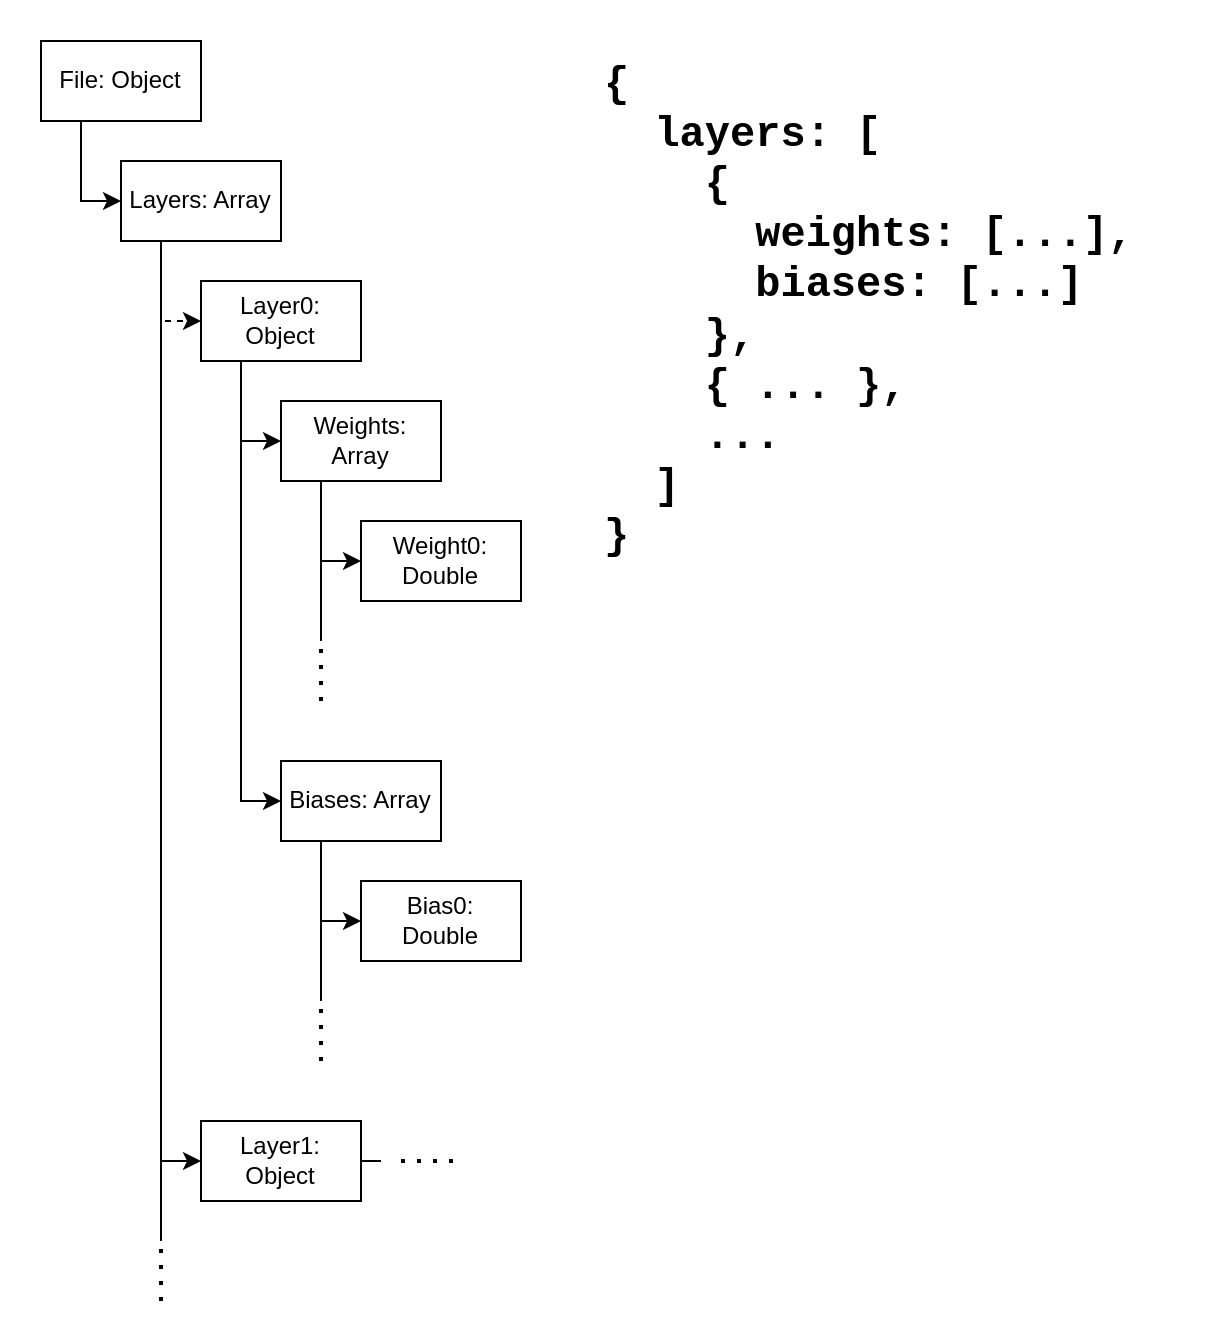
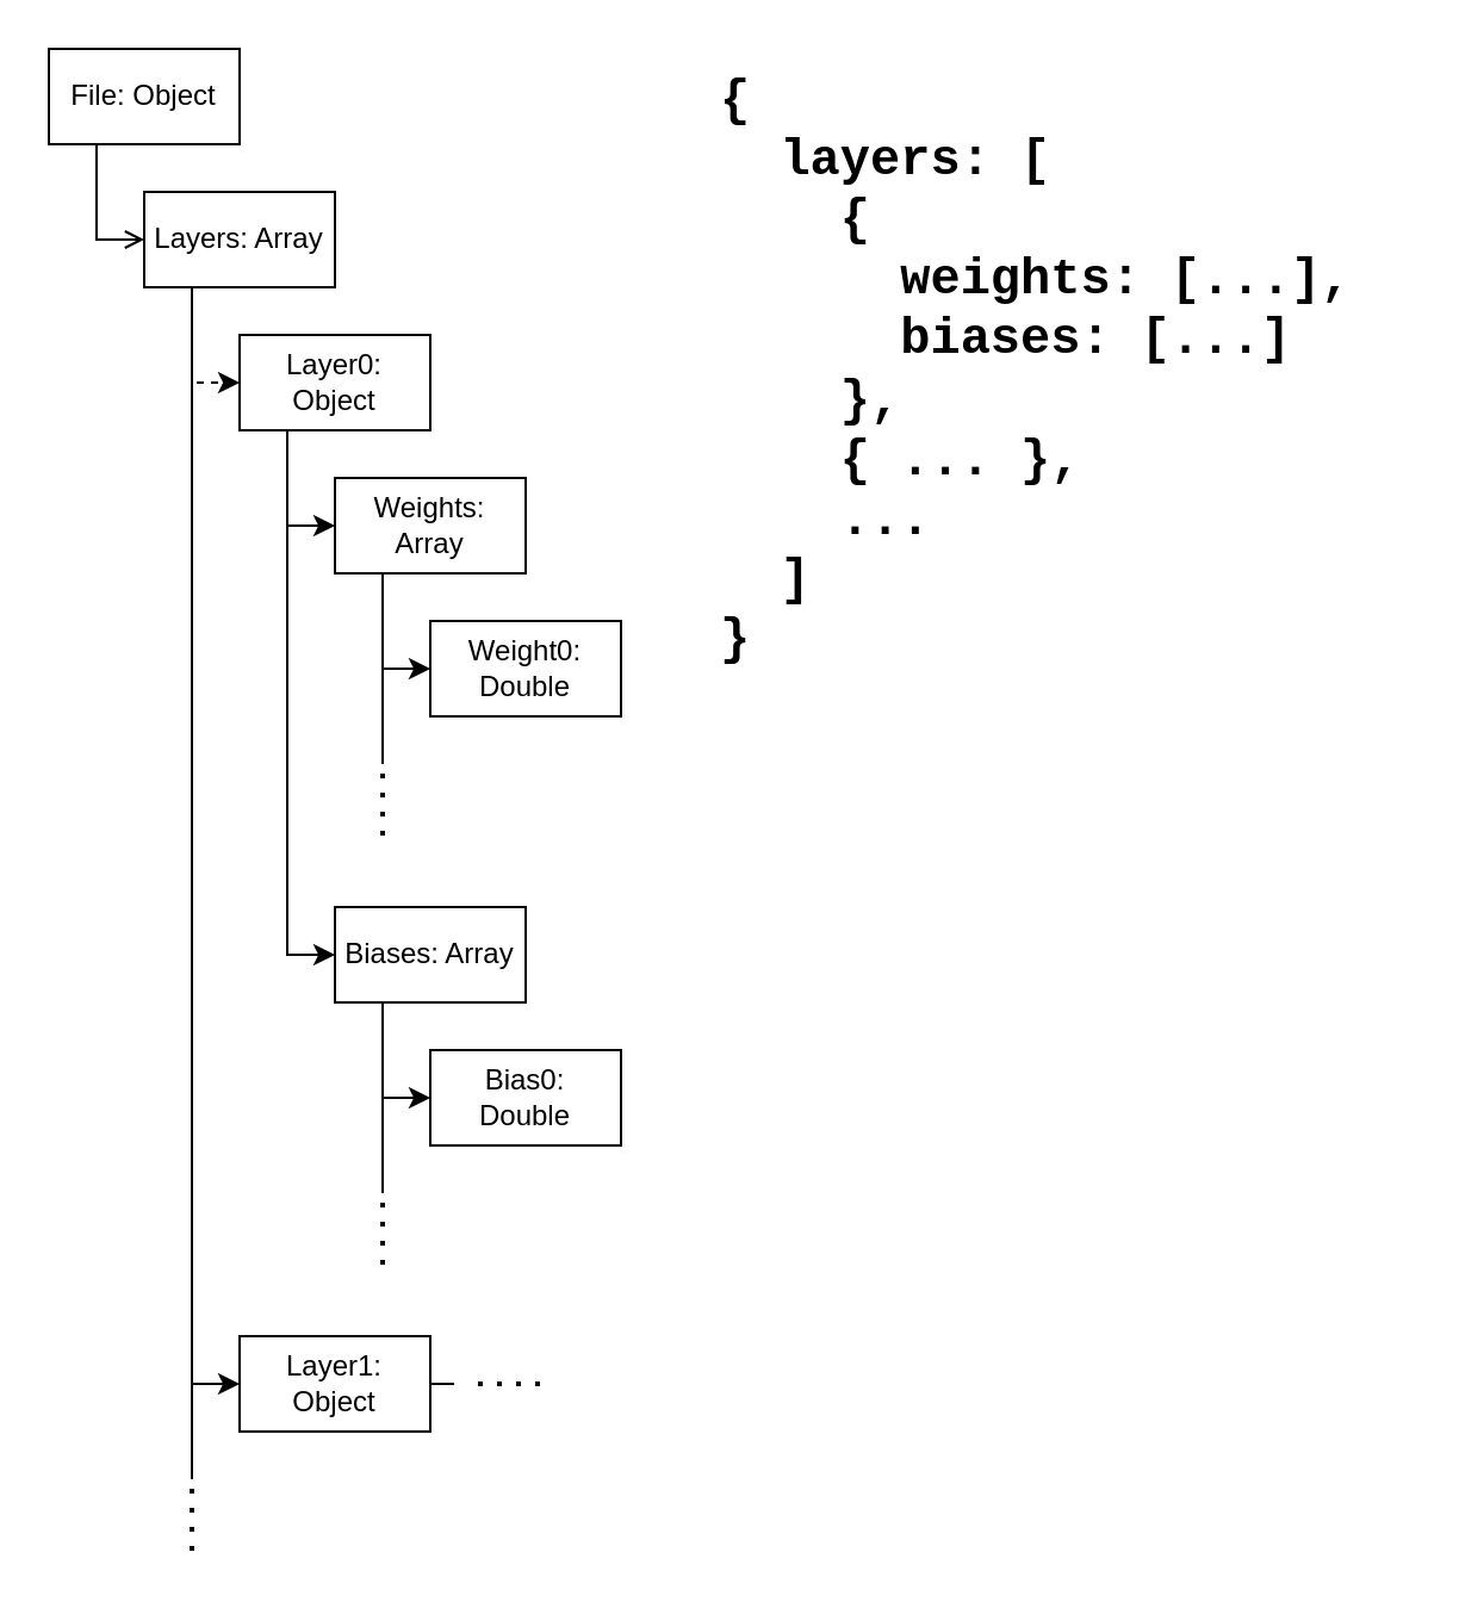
  <mxCell id="0" />
  <mxCell id="1" parent="0" />
- <mxCell id="2" style="edgeStyle=orthogonalEdgeStyle;rounded=0;orthogonalLoop=1;jettySize=auto;html=1;exitX=0.25;exitY=1;exitDx=0;exitDy=0;entryX=0;entryY=0.5;entryDx=0;entryDy=0;" edge="1" parent="1" source="3" target="7"><mxGeometry relative="1" as="geometry" /></mxCell>
+ <mxCell id="2" style="edgeStyle=orthogonalEdgeStyle;rounded=0;orthogonalLoop=1;jettySize=auto;html=1;exitX=0.25;exitY=1;exitDx=0;exitDy=0;entryX=0;entryY=0.5;entryDx=0;entryDy=0;endArrow=open;" edge="1" parent="1" source="3" target="7"><mxGeometry relative="1" as="geometry" /></mxCell>
  <mxCell id="3" value="File: Object" style="rounded=0;whiteSpace=wrap;html=1;" vertex="1" parent="1"><mxGeometry x="20" y="20" width="80" height="40" as="geometry" /></mxCell>
  <mxCell id="4" style="edgeStyle=orthogonalEdgeStyle;rounded=0;orthogonalLoop=1;jettySize=auto;html=1;exitX=0.25;exitY=1;exitDx=0;exitDy=0;entryX=0;entryY=0.5;entryDx=0;entryDy=0;dashed=1;" edge="1" parent="1" source="7" target="10"><mxGeometry relative="1" as="geometry" /></mxCell>
  <mxCell id="5" style="edgeStyle=orthogonalEdgeStyle;rounded=0;orthogonalLoop=1;jettySize=auto;html=1;exitX=0.25;exitY=1;exitDx=0;exitDy=0;entryX=0;entryY=0.5;entryDx=0;entryDy=0;" edge="1" parent="1" source="7" target="20"><mxGeometry relative="1" as="geometry" /></mxCell>
  <mxCell id="6" style="edgeStyle=orthogonalEdgeStyle;rounded=0;orthogonalLoop=1;jettySize=auto;html=1;exitX=0.25;exitY=1;exitDx=0;exitDy=0;endArrow=none;endFill=0;" edge="1" parent="1" source="7"><mxGeometry relative="1" as="geometry"><mxPoint x="80" y="620" as="targetPoint" /><mxPoint x="80" y="110" as="sourcePoint" /></mxGeometry></mxCell>
  <mxCell id="7" value="Layers: Array" style="rounded=0;whiteSpace=wrap;html=1;" vertex="1" parent="1"><mxGeometry x="60" y="80" width="80" height="40" as="geometry" /></mxCell>
  <mxCell id="8" style="edgeStyle=orthogonalEdgeStyle;rounded=0;orthogonalLoop=1;jettySize=auto;html=1;exitX=0.25;exitY=1;exitDx=0;exitDy=0;entryX=0;entryY=0.5;entryDx=0;entryDy=0;" edge="1" parent="1" source="10" target="13"><mxGeometry relative="1" as="geometry" /></mxCell>
  <mxCell id="9" style="edgeStyle=orthogonalEdgeStyle;rounded=0;orthogonalLoop=1;jettySize=auto;html=1;exitX=0.25;exitY=1;exitDx=0;exitDy=0;entryX=0;entryY=0.5;entryDx=0;entryDy=0;" edge="1" parent="1" source="10" target="16"><mxGeometry relative="1" as="geometry" /></mxCell>
  <mxCell id="10" value="Layer0: Object" style="rounded=0;whiteSpace=wrap;html=1;" vertex="1" parent="1"><mxGeometry x="100" y="140" width="80" height="40" as="geometry" /></mxCell>
  <mxCell id="11" style="edgeStyle=orthogonalEdgeStyle;rounded=0;orthogonalLoop=1;jettySize=auto;html=1;exitX=0.25;exitY=1;exitDx=0;exitDy=0;entryX=0;entryY=0.5;entryDx=0;entryDy=0;" edge="1" parent="1" source="13" target="17"><mxGeometry relative="1" as="geometry" /></mxCell>
  <mxCell id="12" style="edgeStyle=orthogonalEdgeStyle;rounded=0;orthogonalLoop=1;jettySize=auto;html=1;exitX=0.25;exitY=1;exitDx=0;exitDy=0;endArrow=none;endFill=0;" edge="1" parent="1" source="13"><mxGeometry relative="1" as="geometry"><mxPoint x="160" y="320" as="targetPoint" /></mxGeometry></mxCell>
  <mxCell id="13" value="Weights:&lt;br&gt;Array" style="rounded=0;whiteSpace=wrap;html=1;" vertex="1" parent="1"><mxGeometry x="140" y="200" width="80" height="40" as="geometry" /></mxCell>
  <mxCell id="14" style="edgeStyle=orthogonalEdgeStyle;rounded=0;orthogonalLoop=1;jettySize=auto;html=1;exitX=0.25;exitY=1;exitDx=0;exitDy=0;entryX=0;entryY=0.5;entryDx=0;entryDy=0;" edge="1" parent="1" source="16" target="18"><mxGeometry relative="1" as="geometry" /></mxCell>
  <mxCell id="15" style="edgeStyle=orthogonalEdgeStyle;rounded=0;orthogonalLoop=1;jettySize=auto;html=1;exitX=0.25;exitY=1;exitDx=0;exitDy=0;endArrow=none;endFill=0;" edge="1" parent="1" source="16"><mxGeometry relative="1" as="geometry"><mxPoint x="160" y="500" as="targetPoint" /></mxGeometry></mxCell>
  <mxCell id="16" value="Biases: Array" style="rounded=0;whiteSpace=wrap;html=1;" vertex="1" parent="1"><mxGeometry x="140" y="380" width="80" height="40" as="geometry" /></mxCell>
  <mxCell id="17" value="Weight0: Double" style="rounded=0;whiteSpace=wrap;html=1;" vertex="1" parent="1"><mxGeometry x="180" y="260" width="80" height="40" as="geometry" /></mxCell>
  <mxCell id="18" value="Bias0:&lt;br&gt;Double" style="rounded=0;whiteSpace=wrap;html=1;" vertex="1" parent="1"><mxGeometry x="180" y="440" width="80" height="40" as="geometry" /></mxCell>
  <mxCell id="19" value="&lt;font size=&quot;1&quot; face=&quot;Courier New&quot;&gt;&lt;b style=&quot;font-size: 21px;&quot;&gt;{&lt;br&gt;&amp;nbsp; layers: [&lt;br&gt;&amp;nbsp; &amp;nbsp; {&lt;br&gt;&amp;nbsp; &amp;nbsp; &amp;nbsp; weights: [...],&lt;br&gt;&amp;nbsp; &amp;nbsp; &amp;nbsp; biases: [...]&lt;br&gt;&amp;nbsp; &amp;nbsp; },&lt;br&gt;&amp;nbsp; &amp;nbsp; { ... },&lt;br&gt;&amp;nbsp; &amp;nbsp; ...&lt;br&gt;&amp;nbsp; ]&lt;br&gt;}&lt;/b&gt;&lt;/font&gt;" style="text;html=1;align=left;verticalAlign=middle;resizable=0;points=[];autosize=1;strokeColor=none;fillColor=none;" vertex="1" parent="1"><mxGeometry x="300" y="20" width="290" height="270" as="geometry" /></mxCell>
  <mxCell id="20" value="Layer1: Object" style="rounded=0;whiteSpace=wrap;html=1;" vertex="1" parent="1"><mxGeometry x="100" y="560" width="80" height="40" as="geometry" /></mxCell>
  <mxCell id="21" value="" style="endArrow=none;html=1;rounded=0;exitX=1;exitY=0.5;exitDx=0;exitDy=0;" edge="1" parent="1" source="20"><mxGeometry width="50" height="50" relative="1" as="geometry"><mxPoint x="250" y="640" as="sourcePoint" /><mxPoint x="190" y="580" as="targetPoint" /></mxGeometry></mxCell>
  <mxCell id="22" value="" style="endArrow=none;dashed=1;html=1;dashPattern=1 3;strokeWidth=2;rounded=0;" edge="1" parent="1"><mxGeometry width="50" height="50" relative="1" as="geometry"><mxPoint x="200" y="580" as="sourcePoint" /><mxPoint x="230" y="580" as="targetPoint" /></mxGeometry></mxCell>
  <mxCell id="23" value="" style="endArrow=none;dashed=1;html=1;dashPattern=1 3;strokeWidth=2;rounded=0;" edge="1" parent="1"><mxGeometry width="50" height="50" relative="1" as="geometry"><mxPoint x="80" y="650" as="sourcePoint" /><mxPoint x="80" y="620" as="targetPoint" /></mxGeometry></mxCell>
  <mxCell id="24" value="" style="endArrow=none;dashed=1;html=1;dashPattern=1 3;strokeWidth=2;rounded=0;" edge="1" parent="1"><mxGeometry width="50" height="50" relative="1" as="geometry"><mxPoint x="160" y="530" as="sourcePoint" /><mxPoint x="160" y="500" as="targetPoint" /></mxGeometry></mxCell>
  <mxCell id="25" value="" style="endArrow=none;dashed=1;html=1;dashPattern=1 3;strokeWidth=2;rounded=0;" edge="1" parent="1"><mxGeometry width="50" height="50" relative="1" as="geometry"><mxPoint x="160" y="350" as="sourcePoint" /><mxPoint x="160" y="320" as="targetPoint" /></mxGeometry></mxCell>
